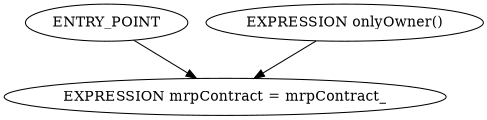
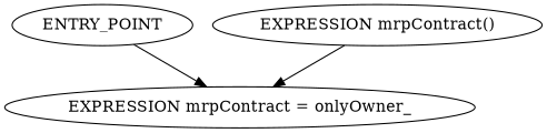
  digraph {
    n1 [label=ENTRY_POINT]
-   n2 [label="EXPRESSION mrpContract = mrpContract_"]
-   n3 [label="EXPRESSION onlyOwner()"]
+   n2 [label="EXPRESSION mrpContract = onlyOwner_"]
+   n3 [label="EXPRESSION mrpContract()"]
    n1 -> n2
    n3 -> n2
  }
